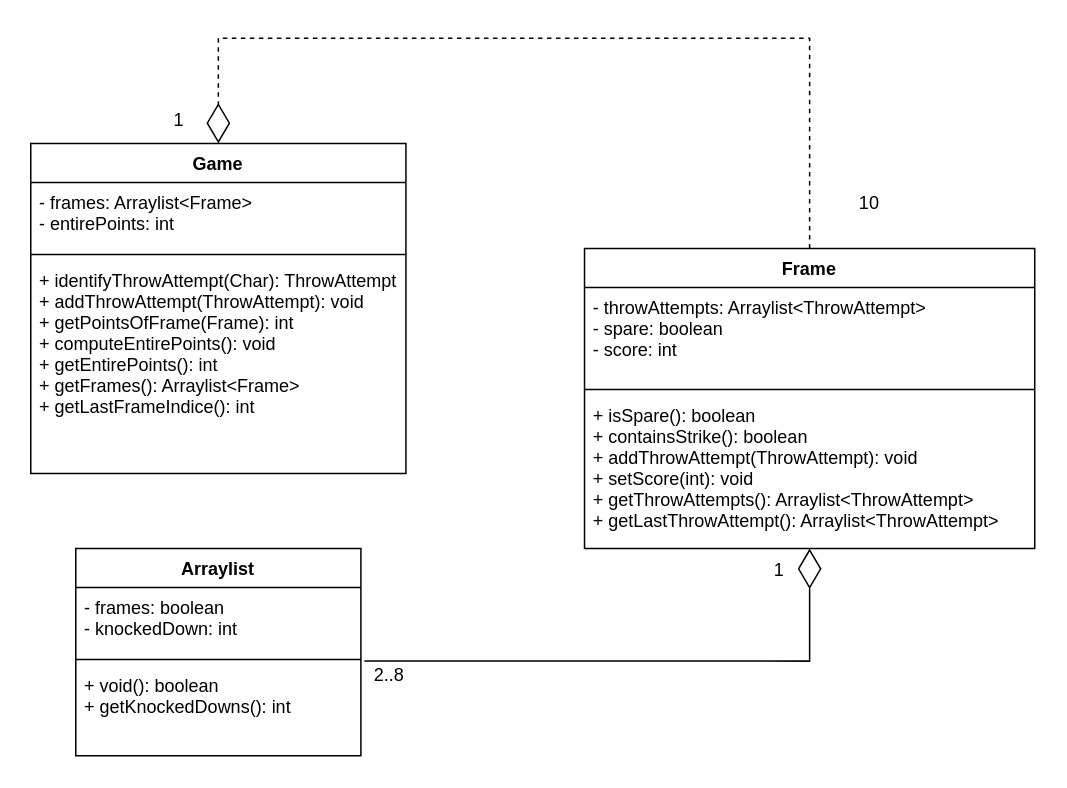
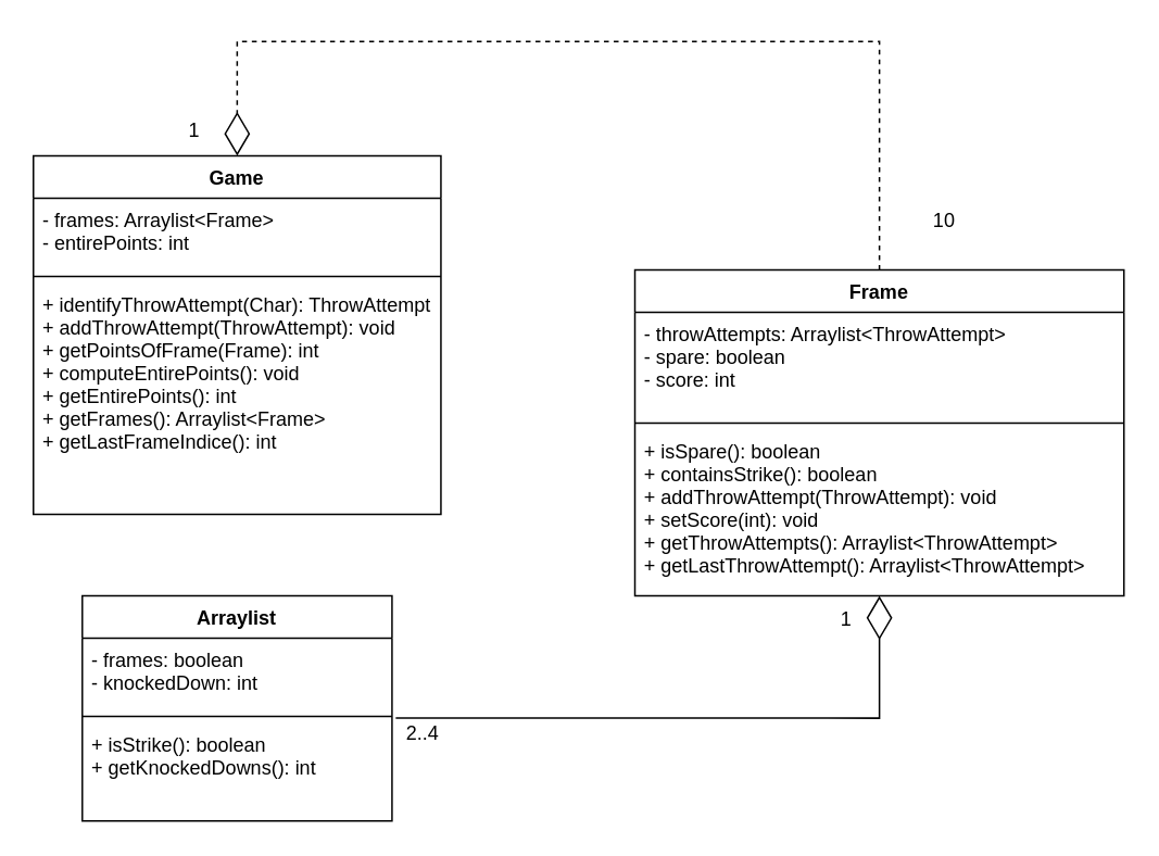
  <mxCell id="0" />
  <mxCell id="1" parent="0" />
  <mxCell id="2" value="Game" style="swimlane;fontStyle=1;align=center;verticalAlign=top;childLayout=stackLayout;horizontal=1;startSize=26;horizontalStack=0;resizeParent=1;resizeParentMax=0;resizeLast=0;collapsible=1;marginBottom=0;" parent="1" vertex="1"><mxGeometry x="20" y="90" width="250" height="220" as="geometry" /></mxCell>
  <mxCell id="3" value="- frames: Arraylist&lt;Frame&gt;&#10;- entirePoints: int&#10;" style="text;strokeColor=none;fillColor=none;align=left;verticalAlign=top;spacingLeft=4;spacingRight=4;overflow=hidden;rotatable=0;points=[[0,0.5],[1,0.5]];portConstraint=eastwest;" parent="2" vertex="1"><mxGeometry y="26" width="250" height="44" as="geometry" /></mxCell>
  <mxCell id="4" value="" style="line;strokeWidth=1;fillColor=none;align=left;verticalAlign=middle;spacingTop=-1;spacingLeft=3;spacingRight=3;rotatable=0;labelPosition=right;points=[];portConstraint=eastwest;" parent="2" vertex="1"><mxGeometry y="70" width="250" height="8" as="geometry" /></mxCell>
  <mxCell id="5" value="+ identifyThrowAttempt(Char): ThrowAttempt&#10;+ addThrowAttempt(ThrowAttempt): void&#10;+ getPointsOfFrame(Frame): int&#10;+ computeEntirePoints(): void&#10;+ getEntirePoints(): int&#10;+ getFrames(): Arraylist&lt;Frame&gt;&#10;+ getLastFrameIndice(): int&#10;" style="text;strokeColor=none;fillColor=none;align=left;verticalAlign=top;spacingLeft=4;spacingRight=4;overflow=hidden;rotatable=0;points=[[0,0.5],[1,0.5]];portConstraint=eastwest;" parent="2" vertex="1"><mxGeometry y="78" width="250" height="142" as="geometry" /></mxCell>
  <mxCell id="6" value="Frame" style="swimlane;fontStyle=1;align=center;verticalAlign=top;childLayout=stackLayout;horizontal=1;startSize=26;horizontalStack=0;resizeParent=1;resizeParentMax=0;resizeLast=0;collapsible=1;marginBottom=0;" parent="1" vertex="1"><mxGeometry x="389" y="160" width="300" height="200" as="geometry" /></mxCell>
  <mxCell id="7" value="- throwAttempts: Arraylist&lt;ThrowAttempt&gt;&#10;- spare: boolean&#10;- score: int" style="text;strokeColor=none;fillColor=none;align=left;verticalAlign=top;spacingLeft=4;spacingRight=4;overflow=hidden;rotatable=0;points=[[0,0.5],[1,0.5]];portConstraint=eastwest;" parent="6" vertex="1"><mxGeometry y="26" width="300" height="64" as="geometry" /></mxCell>
  <mxCell id="8" value="" style="line;strokeWidth=1;fillColor=none;align=left;verticalAlign=middle;spacingTop=-1;spacingLeft=3;spacingRight=3;rotatable=0;labelPosition=right;points=[];portConstraint=eastwest;" parent="6" vertex="1"><mxGeometry y="90" width="300" height="8" as="geometry" /></mxCell>
  <mxCell id="9" value="+ isSpare(): boolean&#10;+ containsStrike(): boolean&#10;+ addThrowAttempt(ThrowAttempt): void&#10;+ setScore(int): void&#10;+ getThrowAttempts(): Arraylist&lt;ThrowAttempt&gt;&#10;+ getLastThrowAttempt(): Arraylist&lt;ThrowAttempt&gt;&#10;&#10;&#10;&#10;" style="text;strokeColor=none;fillColor=none;align=left;verticalAlign=top;spacingLeft=4;spacingRight=4;overflow=hidden;rotatable=0;points=[[0,0.5],[1,0.5]];portConstraint=eastwest;" parent="6" vertex="1"><mxGeometry y="98" width="300" height="102" as="geometry" /></mxCell>
  <mxCell id="10" value="Arraylist" style="swimlane;fontStyle=1;align=center;verticalAlign=top;childLayout=stackLayout;horizontal=1;startSize=26;horizontalStack=0;resizeParent=1;resizeParentMax=0;resizeLast=0;collapsible=1;marginBottom=0;" parent="1" vertex="1"><mxGeometry x="50" y="360" width="190" height="138" as="geometry" /></mxCell>
  <mxCell id="11" value="- frames: boolean&#10;- knockedDown: int&#10;" style="text;strokeColor=none;fillColor=none;align=left;verticalAlign=top;spacingLeft=4;spacingRight=4;overflow=hidden;rotatable=0;points=[[0,0.5],[1,0.5]];portConstraint=eastwest;" parent="10" vertex="1"><mxGeometry y="26" width="190" height="44" as="geometry" /></mxCell>
  <mxCell id="12" value="" style="line;strokeWidth=1;fillColor=none;align=left;verticalAlign=middle;spacingTop=-1;spacingLeft=3;spacingRight=3;rotatable=0;labelPosition=right;points=[];portConstraint=eastwest;" parent="10" vertex="1"><mxGeometry y="70" width="190" height="8" as="geometry" /></mxCell>
- <mxCell id="13" value="+ void(): boolean&#10;+ getKnockedDowns(): int&#10;" style="text;strokeColor=none;fillColor=none;align=left;verticalAlign=top;spacingLeft=4;spacingRight=4;overflow=hidden;rotatable=0;points=[[0,0.5],[1,0.5]];portConstraint=eastwest;" parent="10" vertex="1"><mxGeometry y="78" width="190" height="60" as="geometry" /></mxCell>
+ <mxCell id="13" value="+ isStrike(): boolean&#10;+ getKnockedDowns(): int&#10;" style="text;strokeColor=none;fillColor=none;align=left;verticalAlign=top;spacingLeft=4;spacingRight=4;overflow=hidden;rotatable=0;points=[[0,0.5],[1,0.5]];portConstraint=eastwest;" parent="10" vertex="1"><mxGeometry y="78" width="190" height="60" as="geometry" /></mxCell>
  <mxCell id="14" value="" style="endArrow=diamondThin;endFill=0;endSize=24;html=1;rounded=0;exitX=1.012;exitY=0.605;exitDx=0;exitDy=0;entryX=0.5;entryY=1;entryDx=0;entryDy=0;entryPerimeter=0;exitPerimeter=0;" parent="1" source="12" target="9" edge="1"><mxGeometry width="160" relative="1" as="geometry"><mxPoint x="249" y="280" as="sourcePoint" /><mxPoint x="409" y="280" as="targetPoint" /><Array as="points"><mxPoint x="539" y="435" /></Array></mxGeometry></mxCell>
- <mxCell id="15" value="2..8" style="text;html=1;strokeColor=none;fillColor=none;align=center;verticalAlign=middle;whiteSpace=wrap;rounded=0;" parent="1" vertex="1"><mxGeometry x="229" y="430" width="60" height="30" as="geometry" /></mxCell>
+ <mxCell id="15" value="2..4" style="text;html=1;strokeColor=none;fillColor=none;align=center;verticalAlign=middle;whiteSpace=wrap;rounded=0;" parent="1" vertex="1"><mxGeometry x="229" y="430" width="60" height="30" as="geometry" /></mxCell>
  <mxCell id="16" value="1" style="text;html=1;strokeColor=none;fillColor=none;align=center;verticalAlign=middle;whiteSpace=wrap;rounded=0;" parent="1" vertex="1"><mxGeometry x="489" y="360" width="60" height="30" as="geometry" /></mxCell>
  <mxCell id="17" value="" style="endArrow=diamondThin;endFill=0;endSize=24;html=1;rounded=0;exitX=0.5;exitY=0;exitDx=0;exitDy=0;entryX=0.5;entryY=0;entryDx=0;entryDy=0;dashed=1;" parent="1" source="6" target="2" edge="1"><mxGeometry width="160" relative="1" as="geometry"><mxPoint x="249" y="280" as="sourcePoint" /><mxPoint x="409" y="280" as="targetPoint" /><Array as="points"><mxPoint x="539" y="20" /><mxPoint x="145" y="20" /></Array></mxGeometry></mxCell>
  <mxCell id="18" value="1" style="text;html=1;strokeColor=none;fillColor=none;align=center;verticalAlign=middle;whiteSpace=wrap;rounded=0;" parent="1" vertex="1"><mxGeometry x="89" y="60" width="60" height="30" as="geometry" /></mxCell>
  <mxCell id="19" value="10" style="text;html=1;strokeColor=none;fillColor=none;align=center;verticalAlign=middle;whiteSpace=wrap;rounded=0;" parent="1" vertex="1"><mxGeometry x="549" y="115" width="60" height="30" as="geometry" /></mxCell>
